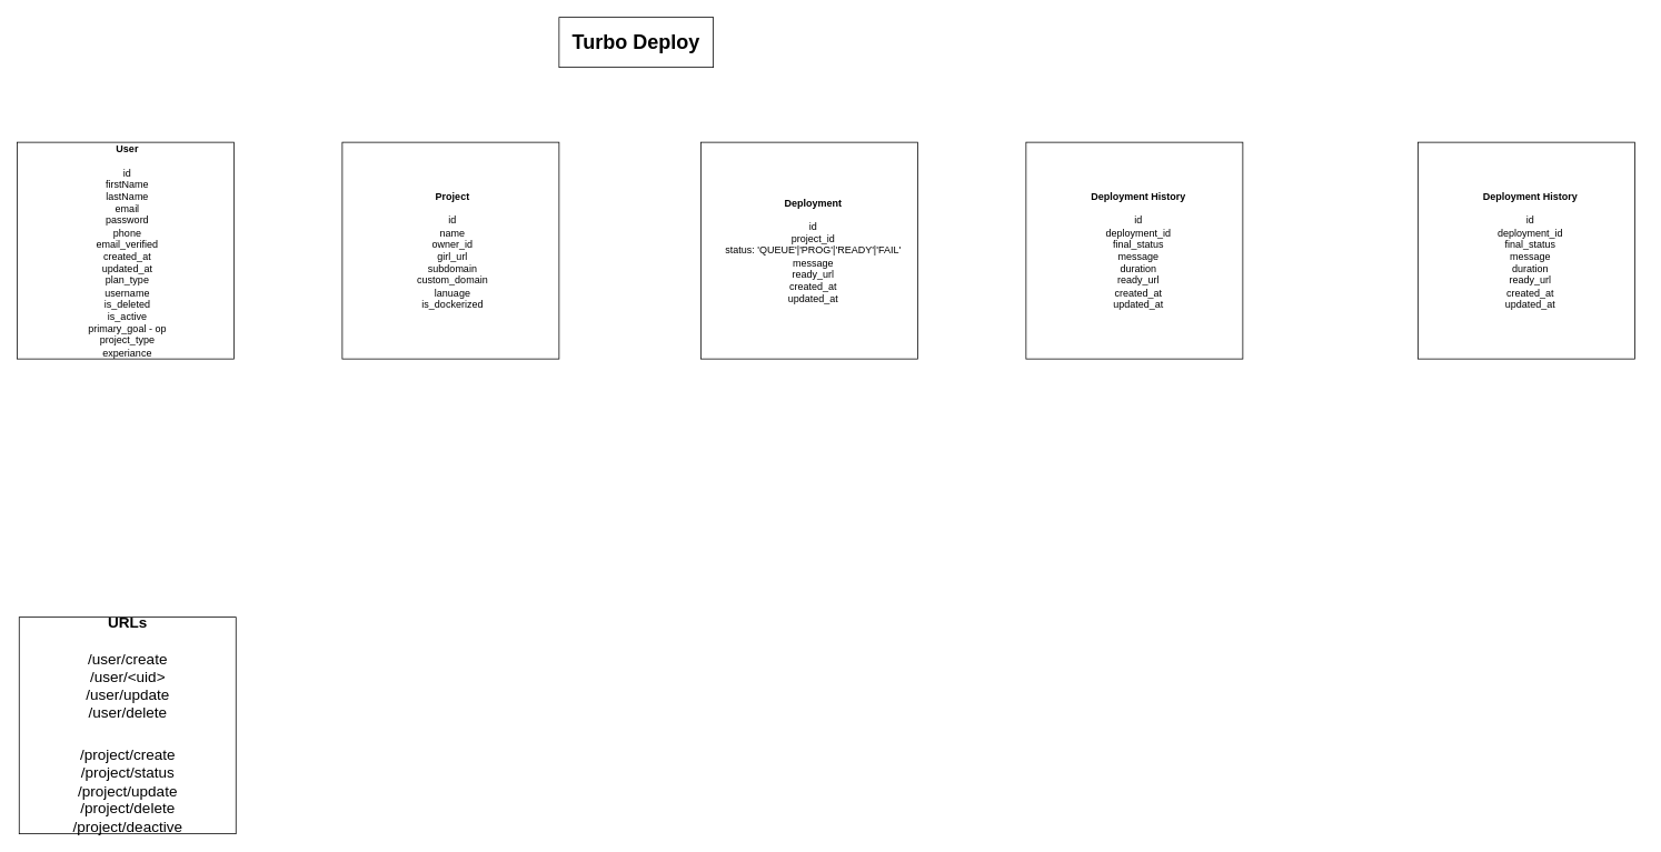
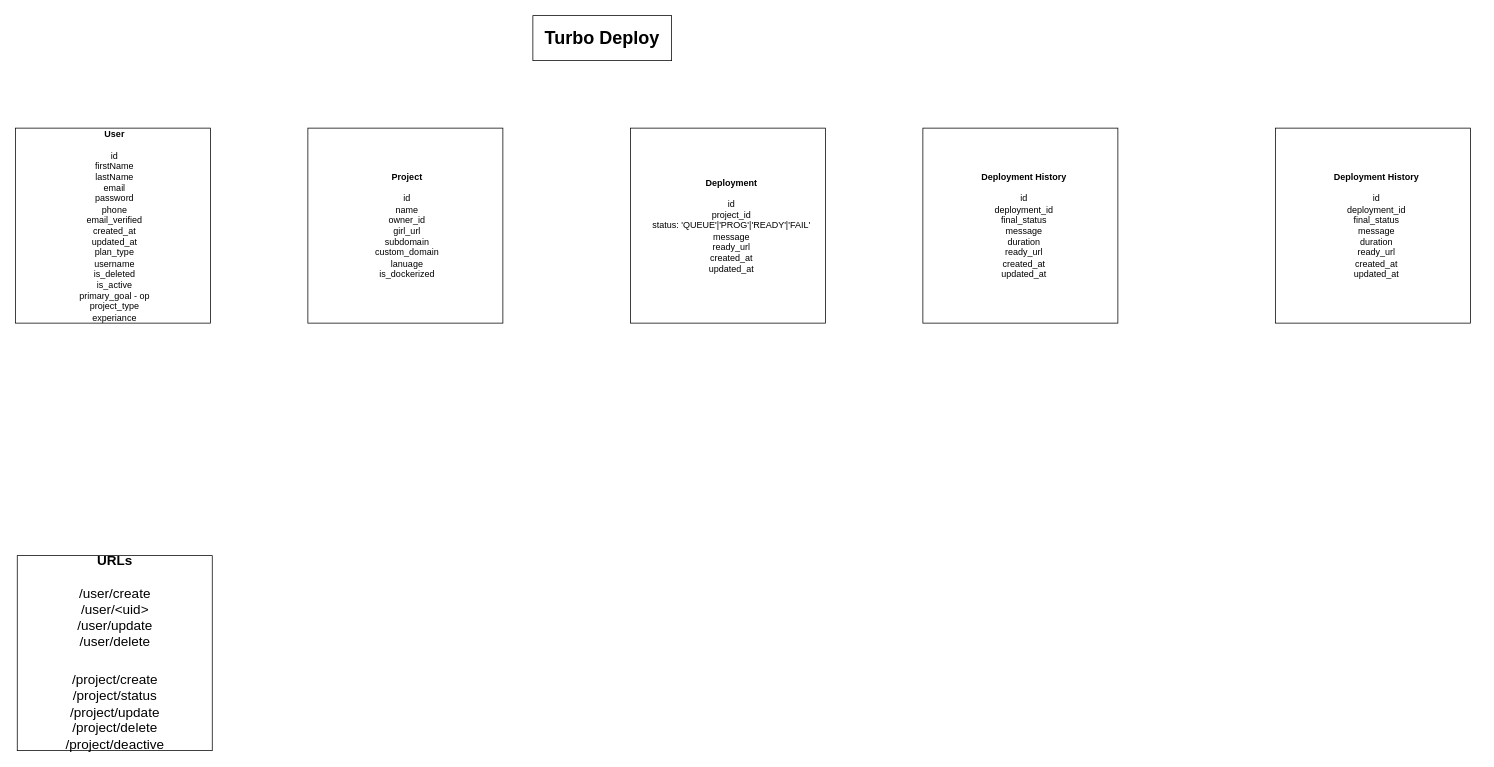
  <mxCell id="0" />
  <mxCell id="1" parent="0" />
- <mxCell id="2" value="&lt;font style=&quot;font-size: 24px;&quot;&gt;&lt;b&gt;Turbo Deploy&lt;/b&gt;&lt;/font&gt;" style="rounded=0;whiteSpace=wrap;html=1;" vertex="1" parent="1"><mxGeometry x="670" y="20" width="185" height="60" as="geometry" /></mxCell>
+ <mxCell id="2" value="&lt;font style=&quot;font-size: 24px;&quot;&gt;&lt;b&gt;Turbo Deploy&lt;/b&gt;&lt;/font&gt;" style="rounded=0;whiteSpace=wrap;html=1;" vertex="1" parent="1"><mxGeometry x="710" y="20" width="185" height="60" as="geometry" /></mxCell>
  <mxCell id="3" value="" style="whiteSpace=wrap;html=1;aspect=fixed;" vertex="1" parent="1"><mxGeometry x="20" y="170" width="260" height="260" as="geometry" /></mxCell>
  <mxCell id="4" value="&lt;b&gt;User&lt;/b&gt;&lt;div&gt;&lt;b&gt;&lt;br&gt;&lt;/b&gt;&lt;/div&gt;&lt;div&gt;id&lt;/div&gt;&lt;div&gt;firstName&lt;/div&gt;&lt;div&gt;lastName&lt;/div&gt;&lt;div&gt;email&lt;/div&gt;&lt;div&gt;password&lt;/div&gt;&lt;div&gt;phone&lt;/div&gt;&lt;div&gt;email_verified&lt;/div&gt;&lt;div&gt;created_at&lt;/div&gt;&lt;div&gt;updated_at&lt;/div&gt;&lt;div&gt;plan_type&lt;/div&gt;&lt;div&gt;username&lt;/div&gt;&lt;div&gt;is_deleted&lt;/div&gt;&lt;div&gt;is_active&lt;/div&gt;&lt;div&gt;primary_goal - op&lt;/div&gt;&lt;div&gt;project_type&lt;/div&gt;&lt;div&gt;experiance&lt;/div&gt;" style="text;html=1;align=center;verticalAlign=middle;whiteSpace=wrap;rounded=0;" vertex="1" parent="1"><mxGeometry x="70" y="210" width="165" height="180" as="geometry" /></mxCell>
  <mxCell id="5" value="" style="whiteSpace=wrap;html=1;aspect=fixed;" vertex="1" parent="1"><mxGeometry x="410" y="170" width="260" height="260" as="geometry" /></mxCell>
  <mxCell id="6" value="&lt;b&gt;Project&lt;/b&gt;&lt;div&gt;&lt;b&gt;&lt;br&gt;&lt;/b&gt;&lt;/div&gt;&lt;div&gt;id&lt;br&gt;&lt;/div&gt;&lt;div&gt;name&lt;/div&gt;&lt;div&gt;owner_id&lt;/div&gt;&lt;div&gt;girl_url&lt;/div&gt;&lt;div&gt;subdomain&lt;/div&gt;&lt;div&gt;custom_domain&lt;/div&gt;&lt;div&gt;lanuage&lt;/div&gt;&lt;div&gt;is_dockerized&lt;/div&gt;" style="text;html=1;align=center;verticalAlign=middle;whiteSpace=wrap;rounded=0;" vertex="1" parent="1"><mxGeometry x="460" y="210" width="165" height="180" as="geometry" /></mxCell>
  <mxCell id="7" value="" style="whiteSpace=wrap;html=1;aspect=fixed;" vertex="1" parent="1"><mxGeometry x="840" y="170" width="260" height="260" as="geometry" /></mxCell>
  <mxCell id="8" value="&lt;b&gt;Deployment&lt;/b&gt;&lt;br&gt;&lt;div&gt;&lt;b&gt;&lt;br&gt;&lt;/b&gt;&lt;/div&gt;&lt;div&gt;id&lt;br&gt;&lt;/div&gt;&lt;div&gt;project_id&lt;/div&gt;&lt;div&gt;status: 'QUEUE'|'PROG'|'READY'|'FAIL'&lt;/div&gt;&lt;div&gt;message&lt;/div&gt;&lt;div&gt;ready_url&lt;/div&gt;&lt;div&gt;&lt;div&gt;created_at&lt;/div&gt;&lt;div&gt;updated_at&lt;/div&gt;&lt;/div&gt;" style="text;html=1;align=center;verticalAlign=middle;whiteSpace=wrap;rounded=0;" vertex="1" parent="1"><mxGeometry x="840" y="210" width="270" height="180" as="geometry" /></mxCell>
  <mxCell id="9" value="" style="whiteSpace=wrap;html=1;aspect=fixed;" vertex="1" parent="1"><mxGeometry x="1230" y="170" width="260" height="260" as="geometry" /></mxCell>
  <mxCell id="10" value="&lt;b&gt;Deployment History&lt;/b&gt;&lt;br&gt;&lt;div&gt;&lt;b&gt;&lt;br&gt;&lt;/b&gt;&lt;/div&gt;&lt;div&gt;id&lt;br&gt;&lt;/div&gt;&lt;div&gt;deployment_id&lt;/div&gt;&lt;div&gt;final_status&lt;/div&gt;&lt;div&gt;message&lt;/div&gt;&lt;div&gt;duration&lt;/div&gt;&lt;div&gt;ready_url&lt;/div&gt;&lt;div&gt;created_at&lt;/div&gt;&lt;div&gt;updated_at&lt;/div&gt;" style="text;html=1;align=center;verticalAlign=middle;whiteSpace=wrap;rounded=0;" vertex="1" parent="1"><mxGeometry x="1230" y="210" width="270" height="180" as="geometry" /></mxCell>
  <mxCell id="11" value="&lt;b&gt;&lt;font style=&quot;font-size: 18px;&quot;&gt;URLs&lt;/font&gt;&lt;/b&gt;&lt;div&gt;&lt;b&gt;&lt;font style=&quot;font-size: 18px;&quot;&gt;&lt;br&gt;&lt;/font&gt;&lt;/b&gt;&lt;/div&gt;&lt;div&gt;&lt;font style=&quot;font-size: 18px;&quot;&gt;/user/create&lt;/font&gt;&lt;/div&gt;&lt;div&gt;&lt;font style=&quot;font-size: 18px;&quot;&gt;/user/&amp;lt;uid&amp;gt;&lt;br&gt;&lt;/font&gt;&lt;/div&gt;&lt;div&gt;&lt;font style=&quot;font-size: 18px;&quot;&gt;/user/update&lt;/font&gt;&lt;/div&gt;&lt;div&gt;&lt;font style=&quot;font-size: 18px;&quot;&gt;/user/delete&lt;/font&gt;&lt;/div&gt;&lt;div&gt;&lt;br&gt;&lt;/div&gt;&lt;div&gt;&lt;br&gt;&lt;/div&gt;&lt;div&gt;&lt;span style=&quot;font-size: 18px;&quot;&gt;/project/create&lt;/span&gt;&lt;/div&gt;&lt;div&gt;&lt;span style=&quot;font-size: 18px;&quot;&gt;/project/status&lt;/span&gt;&lt;/div&gt;&lt;div&gt;&lt;span style=&quot;font-size: 18px;&quot;&gt;/project/update&lt;/span&gt;&lt;/div&gt;&lt;div&gt;&lt;span style=&quot;font-size: 18px;&quot;&gt;/project/delete&lt;/span&gt;&lt;/div&gt;&lt;div&gt;&lt;span style=&quot;font-size: 18px;&quot;&gt;/project/deactive&lt;/span&gt;&lt;/div&gt;" style="whiteSpace=wrap;html=1;aspect=fixed;" vertex="1" parent="1"><mxGeometry x="22.5" y="740" width="260" height="260" as="geometry" /></mxCell>
  <mxCell id="12" value="" style="whiteSpace=wrap;html=1;aspect=fixed;" vertex="1" parent="1"><mxGeometry x="1700" y="170" width="260" height="260" as="geometry" /></mxCell>
  <mxCell id="13" value="&lt;b&gt;Deployment History&lt;/b&gt;&lt;br&gt;&lt;div&gt;&lt;b&gt;&lt;br&gt;&lt;/b&gt;&lt;/div&gt;&lt;div&gt;id&lt;br&gt;&lt;/div&gt;&lt;div&gt;deployment_id&lt;/div&gt;&lt;div&gt;final_status&lt;/div&gt;&lt;div&gt;message&lt;/div&gt;&lt;div&gt;duration&lt;/div&gt;&lt;div&gt;ready_url&lt;/div&gt;&lt;div&gt;created_at&lt;/div&gt;&lt;div&gt;updated_at&lt;/div&gt;" style="text;html=1;align=center;verticalAlign=middle;whiteSpace=wrap;rounded=0;" vertex="1" parent="1"><mxGeometry x="1700" y="210" width="270" height="180" as="geometry" /></mxCell>
